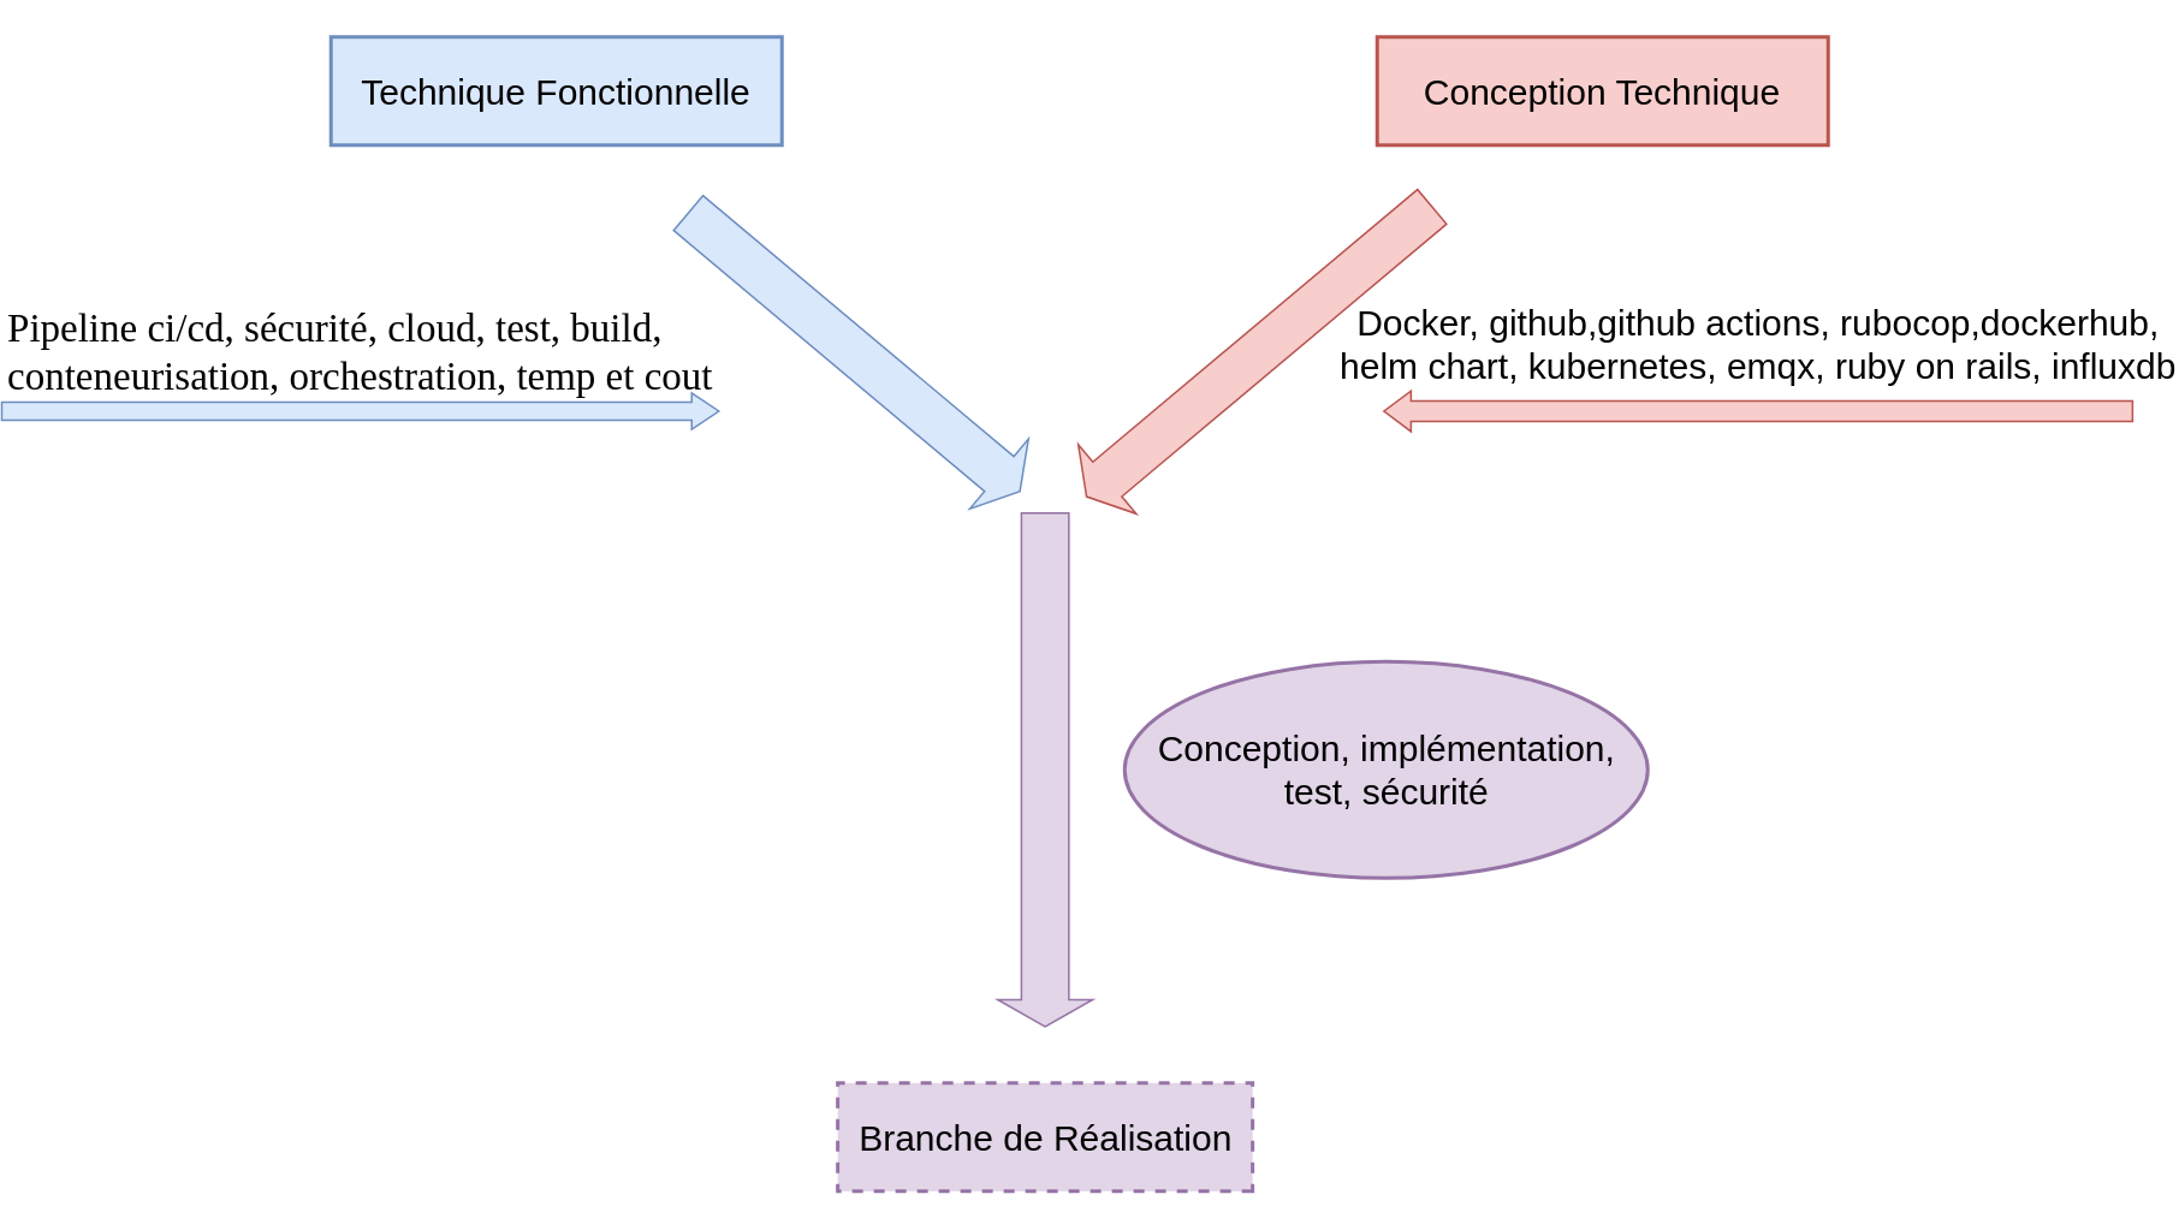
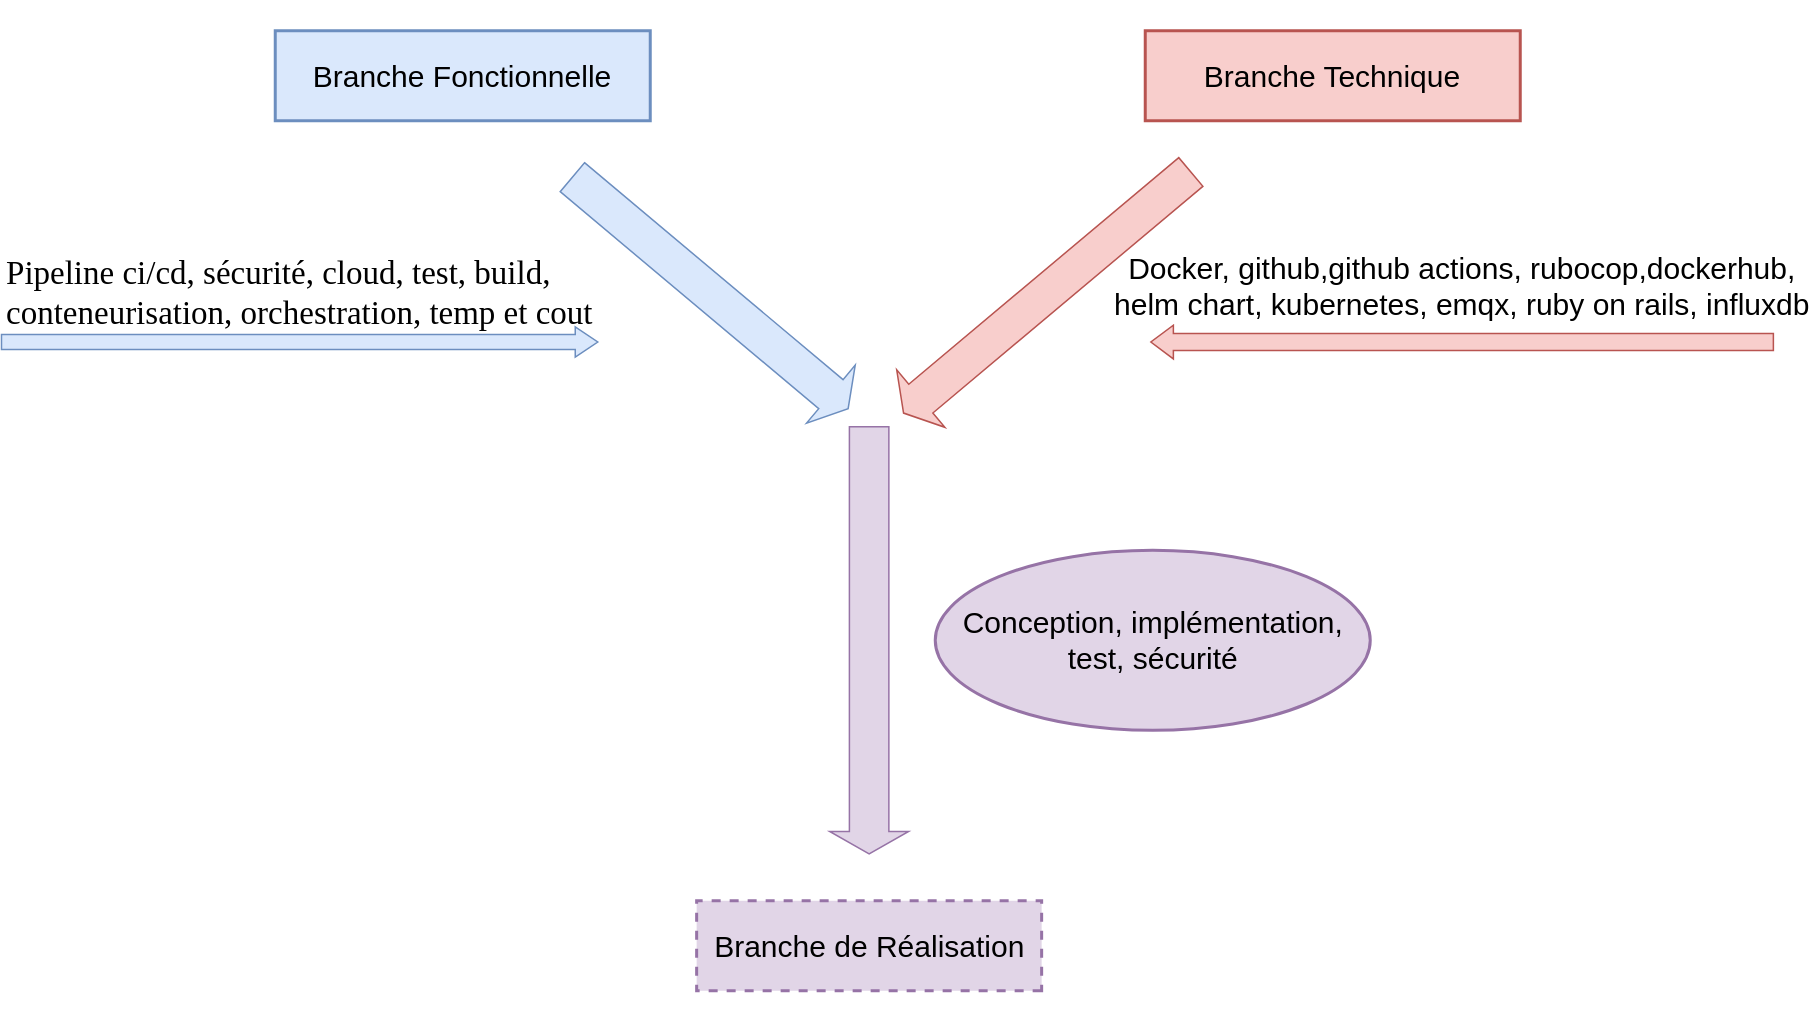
  <mxCell id="0" style=";html=1;" />
  <mxCell id="1" style=";html=1;" parent="0" />
  <mxCell id="2" value="" style="html=1;shadow=0;dashed=0;align=center;verticalAlign=middle;shape=mxgraph.arrows2.arrow;dy=0.5;dx=15;direction=east;notch=0;rounded=0;strokeWidth=1;fontSize=20;rotation=40;labelBackgroundColor=none;fillColor=#dae8fc;strokeColor=#6c8ebf;labelBorderColor=none;" parent="1" vertex="1"><mxGeometry x="190" y="169.53" width="240" height="50.47" as="geometry" /></mxCell>
  <mxCell id="3" value="" style="html=1;shadow=0;dashed=0;align=center;verticalAlign=middle;shape=mxgraph.arrows2.arrow;dy=0.5;dx=15;direction=east;notch=0;rounded=0;strokeWidth=1;fontSize=20;rotation=90;labelBackgroundColor=none;fillColor=#e1d5e7;strokeColor=#9673a6;labelBorderColor=none;" parent="1" vertex="1"><mxGeometry x="273.52" y="400.09" width="284.82" height="52.63" as="geometry" /></mxCell>
  <mxCell id="4" value="" style="html=1;shadow=0;dashed=0;align=center;verticalAlign=middle;shape=mxgraph.arrows2.arrow;dy=0.5;dx=15;direction=east;notch=0;rounded=0;strokeWidth=1;fontSize=20;rotation=140;labelBackgroundColor=none;fillColor=#f8cecc;strokeColor=#b85450;labelBorderColor=none;" parent="1" vertex="1"><mxGeometry x="409.64" y="169.53" width="250" height="50" as="geometry" /></mxCell>
- <mxCell id="5" value="Technique Fonctionnelle" style="rounded=0;whiteSpace=wrap;html=1;shadow=0;strokeWidth=2;fontSize=20;verticalAlign=middle;direction=west;labelBackgroundColor=none;fillColor=#dae8fc;strokeColor=#6c8ebf;" parent="1" vertex="1"><mxGeometry x="20" y="20" width="250" height="60" as="geometry" /></mxCell>
+ <mxCell id="5" value="Branche Fonctionnelle" style="rounded=0;whiteSpace=wrap;html=1;shadow=0;strokeWidth=2;fontSize=20;verticalAlign=middle;direction=west;labelBackgroundColor=none;fillColor=#dae8fc;strokeColor=#6c8ebf;" parent="1" vertex="1"><mxGeometry x="20" y="20" width="250" height="60" as="geometry" /></mxCell>
  <mxCell id="6" value="Branche de Réalisation" style="rounded=0;html=1;shadow=0;strokeWidth=2;fontSize=20;verticalAlign=middle;direction=west;labelBackgroundColor=none;fillColor=#e1d5e7;strokeColor=#9673a6;labelBorderColor=none;dashed=1;" parent="1" vertex="1"><mxGeometry x="300.93" y="600" width="230" height="60" as="geometry" /></mxCell>
- <mxCell id="7" value="Conception Technique" style="rounded=0;whiteSpace=wrap;html=1;shadow=0;strokeWidth=2;fontSize=20;verticalAlign=middle;direction=west;labelBackgroundColor=none;fillColor=#f8cecc;strokeColor=#b85450;" parent="1" vertex="1"><mxGeometry x="600" y="20" width="250" height="60" as="geometry" /></mxCell>
+ <mxCell id="7" value="Branche Technique" style="rounded=0;whiteSpace=wrap;html=1;shadow=0;strokeWidth=2;fontSize=20;verticalAlign=middle;direction=west;labelBackgroundColor=none;fillColor=#f8cecc;strokeColor=#b85450;" parent="1" vertex="1"><mxGeometry x="600" y="20" width="250" height="60" as="geometry" /></mxCell>
  <mxCell id="8" value="Conception,&amp;nbsp;implémentation, &lt;br&gt;test, sécurité" style="ellipse;html=1;rounded=0;shadow=0;strokeWidth=2;fontSize=20;verticalAlign=middle;direction=west;labelBackgroundColor=none;fillColor=#e1d5e7;strokeColor=#9673a6;labelBorderColor=none;" parent="1" vertex="1"><mxGeometry x="460" y="366.41" width="290" height="120" as="geometry" /></mxCell>
  <mxCell id="9" value="&lt;p style=&quot;margin-top: 0pt; margin-bottom: 0pt; margin-left: 0in; text-align: left; direction: ltr; unicode-bidi: embed; word-break: normal; font-size: 22px;&quot;&gt;&lt;font style=&quot;font-size: 22px;&quot; face=&quot;Times New Roman&quot;&gt;Pipeline ci/cd, sécurité, cloud, test,&amp;nbsp;&lt;span style=&quot;&quot;&gt;build&lt;/span&gt;&lt;span style=&quot;&quot;&gt;,&lt;br&gt;conteneurisation, orchestration, temp et cout&lt;/span&gt;&lt;/font&gt;&lt;/p&gt;" style="html=1;shadow=0;dashed=0;align=center;verticalAlign=middle;shape=mxgraph.arrows2.arrow;dy=0.5;dx=15;direction=north;notch=0;rounded=0;strokeWidth=1;fontSize=20;rotation=90;horizontal=0;labelPosition=left;verticalLabelPosition=middle;spacingTop=-25;labelBackgroundColor=none;fillColor=#dae8fc;strokeColor=#6c8ebf;labelBorderColor=none;" parent="1" vertex="1"><mxGeometry x="26.25" y="28.75" width="20" height="397.5" as="geometry" /></mxCell>
  <mxCell id="10" value="Docker, github,github actions, rubocop,dockerhub,&lt;br&gt;helm chart, kubernetes, emqx, ruby on rails, influxdb&lt;br&gt;" style="html=1;shadow=0;dashed=0;align=center;verticalAlign=middle;shape=mxgraph.arrows2.arrow;dy=0.5;dx=15;direction=south;notch=0;rounded=0;strokeWidth=1;rotation=90;horizontal=0;labelPosition=left;verticalLabelPosition=middle;spacing=2;fontSize=20;spacingTop=-30;labelBackgroundColor=none;fillColor=#f8cecc;strokeColor=#b85450;labelBorderColor=none;" parent="1" vertex="1"><mxGeometry x="800" y="20" width="22.5" height="415" as="geometry" /></mxCell>
